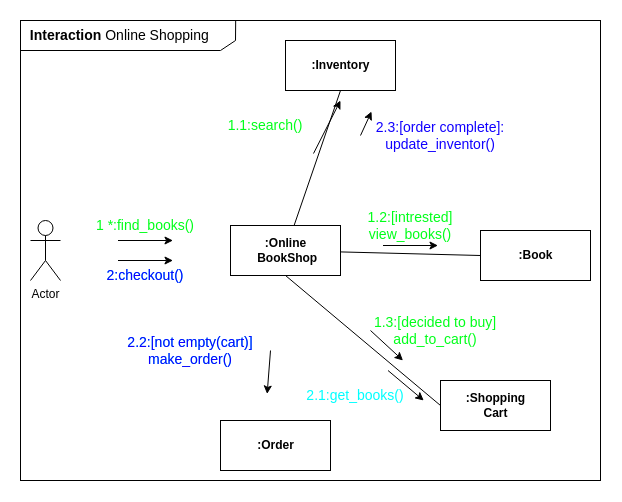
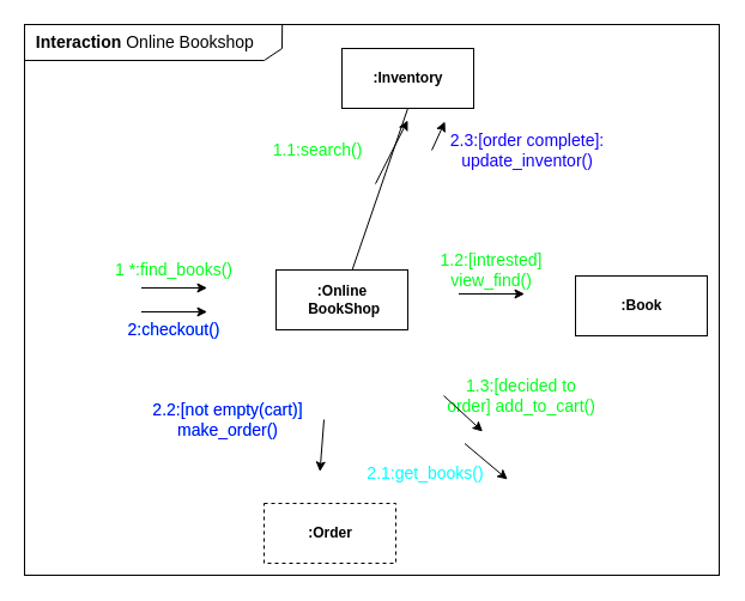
  <mxCell id="0" />
  <mxCell id="1" parent="0" />
  <mxCell id="2" value="" style="rounded=0;whiteSpace=wrap;html=1;fillColor=none;" parent="1" vertex="1"><mxGeometry x="20" y="20" width="580" height="460" as="geometry" /></mxCell>
  <mxCell id="3" value="" style="endArrow=none;html=1;rounded=0;exitX=0;exitY=1;exitDx=0;exitDy=0;entryX=0.371;entryY=0;entryDx=0;entryDy=0;entryPerimeter=0;" parent="1" source="4" target="2" edge="1"><mxGeometry width="50" height="50" relative="1" as="geometry"><mxPoint x="300" y="360" as="sourcePoint" /><mxPoint x="350" y="310" as="targetPoint" /><Array as="points"><mxPoint x="220" y="50" /><mxPoint x="235" y="40" /></Array></mxGeometry></mxCell>
- <mxCell id="4" value="&lt;font style=&quot;font-size: 14px&quot;&gt;&lt;b&gt;&amp;nbsp; Interaction &lt;/b&gt;Online Shopping&lt;/font&gt;" style="text;html=1;strokeColor=none;fillColor=none;align=left;verticalAlign=middle;whiteSpace=wrap;rounded=0;" parent="1" vertex="1"><mxGeometry x="20" y="20" width="200" height="30" as="geometry" /></mxCell>
- <mxCell id="5" value="Actor" style="shape=umlActor;verticalLabelPosition=bottom;verticalAlign=top;html=1;" parent="1" vertex="1"><mxGeometry x="30" y="220" width="30" height="60" as="geometry" /></mxCell>
+ <mxCell id="4" value="&lt;font style=&quot;font-size: 14px&quot;&gt;&lt;b&gt;&amp;nbsp; Interaction &lt;/b&gt;Online Bookshop&lt;/font&gt;" style="text;html=1;strokeColor=none;fillColor=none;align=left;verticalAlign=middle;whiteSpace=wrap;rounded=0;" parent="1" vertex="1"><mxGeometry x="20" y="20" width="200" height="30" as="geometry" /></mxCell>
  <mxCell id="6" style="edgeStyle=none;rounded=0;orthogonalLoop=1;jettySize=auto;html=1;entryX=0.5;entryY=1;entryDx=0;entryDy=0;endArrow=none;endFill=0;" parent="1" source="9" target="13" edge="1"><mxGeometry relative="1" as="geometry" /></mxCell>
- <mxCell id="7" style="edgeStyle=none;rounded=0;orthogonalLoop=1;jettySize=auto;html=1;entryX=0;entryY=0.5;entryDx=0;entryDy=0;endArrow=none;endFill=0;" parent="1" source="9" target="12" edge="1"><mxGeometry relative="1" as="geometry" /></mxCell>
- <mxCell id="8" style="edgeStyle=none;rounded=0;orthogonalLoop=1;jettySize=auto;html=1;exitX=0.5;exitY=1;exitDx=0;exitDy=0;entryX=0;entryY=0.5;entryDx=0;entryDy=0;endArrow=none;endFill=0;" parent="1" source="9" target="11" edge="1"><mxGeometry relative="1" as="geometry" /></mxCell>
  <mxCell id="9" value="&lt;b&gt;:Online&lt;br&gt;&amp;nbsp;BookShop&lt;/b&gt;" style="html=1;align=center;" parent="1" vertex="1"><mxGeometry x="230" y="225" width="110" height="50" as="geometry" /></mxCell>
- <mxCell id="10" value="&lt;b&gt;:Order&lt;/b&gt;" style="html=1;align=center;" parent="1" vertex="1"><mxGeometry x="220" y="420" width="110" height="50" as="geometry" /></mxCell>
- <mxCell id="11" value="&lt;b&gt;:Shopping&lt;br&gt;Cart&lt;br&gt;&lt;/b&gt;" style="html=1;align=center;" parent="1" vertex="1"><mxGeometry x="440" y="380" width="110" height="50" as="geometry" /></mxCell>
+ <mxCell id="10" value="&lt;b&gt;:Order&lt;/b&gt;" style="html=1;align=center;dashed=1;" parent="1" vertex="1"><mxGeometry x="220" y="420" width="110" height="50" as="geometry" /></mxCell>
  <mxCell id="12" value="&lt;b&gt;:Book&lt;/b&gt;" style="html=1;align=center;" parent="1" vertex="1"><mxGeometry x="480" y="230" width="110" height="50" as="geometry" /></mxCell>
  <mxCell id="13" value="&lt;b&gt;:Inventory&lt;/b&gt;" style="html=1;align=center;" parent="1" vertex="1"><mxGeometry x="285" y="40" width="110" height="50" as="geometry" /></mxCell>
  <mxCell id="14" value="&lt;font style=&quot;font-size: 14px&quot;&gt;1 *:find_books()&lt;/font&gt;" style="text;html=1;strokeColor=none;fillColor=none;align=center;verticalAlign=middle;whiteSpace=wrap;rounded=0;fontColor=#00FF1A;" parent="1" vertex="1"><mxGeometry x="90" y="210" width="110" height="30" as="geometry" /></mxCell>
  <mxCell id="15" value="" style="endArrow=classic;html=1;rounded=0;exitX=0.25;exitY=1;exitDx=0;exitDy=0;entryX=0.75;entryY=1;entryDx=0;entryDy=0;" parent="1" source="14" target="14" edge="1"><mxGeometry width="50" height="50" relative="1" as="geometry"><mxPoint x="230" y="300" as="sourcePoint" /><mxPoint x="280" y="250" as="targetPoint" /></mxGeometry></mxCell>
  <mxCell id="16" value="&lt;font style=&quot;font-size: 14px&quot;&gt;2:checkout()&lt;/font&gt;" style="text;html=1;strokeColor=none;fillColor=none;align=center;verticalAlign=middle;whiteSpace=wrap;rounded=0;fontColor=#00FFFF;" parent="1" vertex="1"><mxGeometry x="90" y="260" width="110" height="30" as="geometry" /></mxCell>
  <mxCell id="17" value="" style="endArrow=classic;html=1;rounded=0;exitX=0.25;exitY=0;exitDx=0;exitDy=0;entryX=0.75;entryY=0;entryDx=0;entryDy=0;" parent="1" source="16" target="16" edge="1"><mxGeometry width="50" height="50" relative="1" as="geometry"><mxPoint x="127.5" y="250" as="sourcePoint" /><mxPoint x="182.5" y="250" as="targetPoint" /></mxGeometry></mxCell>
  <mxCell id="18" value="&lt;font style=&quot;font-size: 14px&quot;&gt;1.1:search()&lt;/font&gt;" style="text;html=1;strokeColor=none;fillColor=none;align=center;verticalAlign=middle;whiteSpace=wrap;rounded=0;fontColor=#00FF1A;" parent="1" vertex="1"><mxGeometry x="190" y="100" width="150" height="50" as="geometry" /></mxCell>
  <mxCell id="19" value="" style="endArrow=classic;html=1;rounded=0;exitX=0.82;exitY=1.06;exitDx=0;exitDy=0;entryX=1;entryY=0;entryDx=0;entryDy=0;exitPerimeter=0;" parent="1" source="18" target="18" edge="1"><mxGeometry width="50" height="50" relative="1" as="geometry"><mxPoint x="157.5" y="250" as="sourcePoint" /><mxPoint x="212.5" y="250" as="targetPoint" /></mxGeometry></mxCell>
- <mxCell id="20" value="&lt;font style=&quot;font-size: 14px&quot;&gt;2.3:[order complete]:&lt;br&gt;update_inventor()&lt;/font&gt;" style="text;html=1;strokeColor=none;fillColor=none;align=center;verticalAlign=middle;whiteSpace=wrap;rounded=0;fontColor=#1100FF;" parent="1" vertex="1"><mxGeometry x="360" y="110" width="160" height="50" as="geometry" /></mxCell>
+ <mxCell id="20" value="&lt;font style=&quot;font-size: 14px&quot;&gt;2.3:[order complete]:&lt;br&gt;update_inventor()&lt;/font&gt;" style="text;html=1;strokeColor=none;fillColor=none;align=center;verticalAlign=middle;whiteSpace=wrap;rounded=0;fontColor=#1100FF;" parent="1" vertex="1"><mxGeometry x="360" y="100" width="160" height="50" as="geometry" /></mxCell>
  <mxCell id="21" value="" style="endArrow=classic;html=1;rounded=0;exitX=0;exitY=0.5;exitDx=0;exitDy=0;entryX=0.069;entryY=0.02;entryDx=0;entryDy=0;entryPerimeter=0;" parent="1" source="20" target="20" edge="1"><mxGeometry width="50" height="50" relative="1" as="geometry"><mxPoint x="260" y="280" as="sourcePoint" /><mxPoint x="310" y="230" as="targetPoint" /></mxGeometry></mxCell>
- <mxCell id="22" value="&lt;font style=&quot;font-size: 14px&quot;&gt;1.2:[intrested] view_books()&lt;/font&gt;" style="text;html=1;strokeColor=none;fillColor=none;align=center;verticalAlign=middle;whiteSpace=wrap;rounded=0;fontColor=#00FF1A;" parent="1" vertex="1"><mxGeometry x="355" y="205" width="110" height="40" as="geometry" /></mxCell>
+ <mxCell id="22" value="&lt;font style=&quot;font-size: 14px&quot;&gt;1.2:[intrested] view_find()&lt;/font&gt;" style="text;html=1;strokeColor=none;fillColor=none;align=center;verticalAlign=middle;whiteSpace=wrap;rounded=0;fontColor=#00FF1A;" parent="1" vertex="1"><mxGeometry x="355" y="205" width="110" height="40" as="geometry" /></mxCell>
  <mxCell id="23" value="" style="endArrow=classic;html=1;rounded=0;exitX=0.25;exitY=1;exitDx=0;exitDy=0;entryX=0.75;entryY=1;entryDx=0;entryDy=0;" parent="1" source="22" target="22" edge="1"><mxGeometry width="50" height="50" relative="1" as="geometry"><mxPoint x="495" y="310" as="sourcePoint" /><mxPoint x="545" y="260" as="targetPoint" /></mxGeometry></mxCell>
- <mxCell id="24" value="&lt;font style=&quot;font-size: 14px&quot;&gt;1.3:[decided to buy] add_to_cart()&lt;/font&gt;" style="text;html=1;strokeColor=none;fillColor=none;align=center;verticalAlign=middle;whiteSpace=wrap;rounded=0;fontColor=#00FF1A;" parent="1" vertex="1"><mxGeometry x="370" y="300" width="130" height="60" as="geometry" /></mxCell>
+ <mxCell id="24" value="&lt;font style=&quot;font-size: 14px&quot;&gt;1.3:[decided to order] add_to_cart()&lt;/font&gt;" style="text;html=1;strokeColor=none;fillColor=none;align=center;verticalAlign=middle;whiteSpace=wrap;rounded=0;fontColor=#00FF1A;" parent="1" vertex="1"><mxGeometry x="370" y="300" width="130" height="60" as="geometry" /></mxCell>
  <mxCell id="25" value="" style="endArrow=classic;html=1;rounded=0;exitX=0;exitY=0.5;exitDx=0;exitDy=0;entryX=0.25;entryY=1;entryDx=0;entryDy=0;" parent="1" source="24" target="24" edge="1"><mxGeometry width="50" height="50" relative="1" as="geometry"><mxPoint x="490" y="395" as="sourcePoint" /><mxPoint x="540" y="345" as="targetPoint" /></mxGeometry></mxCell>
  <mxCell id="26" value="&lt;font style=&quot;font-size: 14px&quot;&gt;2.2:[not empty(cart)] make_order()&lt;/font&gt;" style="text;html=1;strokeColor=none;fillColor=none;align=center;verticalAlign=middle;whiteSpace=wrap;rounded=0;fontColor=#00FFFF;" parent="1" vertex="1"><mxGeometry x="110" y="310" width="160" height="80" as="geometry" /></mxCell>
  <mxCell id="27" value="" style="endArrow=classic;html=1;rounded=0;exitX=1;exitY=0.5;exitDx=0;exitDy=0;entryX=0.979;entryY=1.043;entryDx=0;entryDy=0;entryPerimeter=0;" parent="1" source="26" target="26" edge="1"><mxGeometry width="50" height="50" relative="1" as="geometry"><mxPoint x="237.5" y="340" as="sourcePoint" /><mxPoint x="270" y="370" as="targetPoint" /></mxGeometry></mxCell>
  <mxCell id="28" value="&lt;font style=&quot;font-size: 14px&quot;&gt;2.1:get_books()&lt;/font&gt;" style="text;html=1;strokeColor=none;fillColor=none;align=center;verticalAlign=middle;whiteSpace=wrap;rounded=0;fontColor=#00FFFF;" parent="1" vertex="1"><mxGeometry x="290" y="370" width="130" height="50" as="geometry" /></mxCell>
  <mxCell id="29" value="" style="endArrow=classic;html=1;rounded=0;exitX=0.75;exitY=0;exitDx=0;exitDy=0;entryX=1.025;entryY=0.6;entryDx=0;entryDy=0;entryPerimeter=0;" parent="1" source="28" target="28" edge="1"><mxGeometry width="50" height="50" relative="1" as="geometry"><mxPoint x="435" y="455" as="sourcePoint" /><mxPoint x="485" y="405" as="targetPoint" /></mxGeometry></mxCell>
  <mxCell id="30" value="&lt;font style=&quot;font-size: 14px&quot;&gt;2:checkout()&lt;/font&gt;" style="text;html=1;strokeColor=none;fillColor=none;align=center;verticalAlign=middle;whiteSpace=wrap;rounded=0;fontColor=#1100FF;" vertex="1" parent="1"><mxGeometry x="90" y="260" width="110" height="30" as="geometry" /></mxCell>
  <mxCell id="31" value="&lt;font style=&quot;font-size: 14px&quot;&gt;2.2:[not empty(cart)] make_order()&lt;/font&gt;" style="text;html=1;strokeColor=none;fillColor=none;align=center;verticalAlign=middle;whiteSpace=wrap;rounded=0;fontColor=#1100FF;" vertex="1" parent="1"><mxGeometry x="110" y="310" width="160" height="80" as="geometry" /></mxCell>
